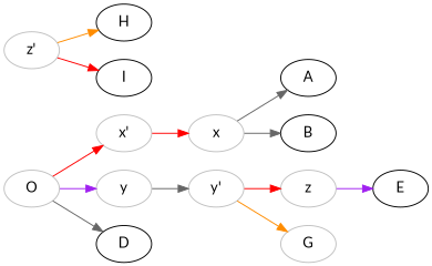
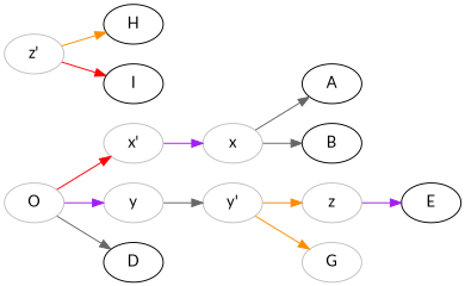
  digraph {
    fontname=Lato
    rankdir=LR
    node [color=grey fontname=Lato]
    edge [color=gray40 fontname=Lato]
    O
    n2 [label="x'"]
    y
    D [color=""]
    x
    n6 [label="y'"]
    A [color=""]
    B [color=""]
    z
    G
    n11 [label="z'"]
    H [color=""]
    I [color=""]
    E [color=""]
    O -> n2 [color=red]
    O -> y [color=purple]
    O -> D
-   n2 -> x [color=red]
+   n2 -> x [color=purple]
    y -> n6
    x -> A
    x -> B
-   n6 -> z [color=red]
+   n6 -> z [color=darkorange]
    n6 -> G [color=darkorange]
    z -> E [color=purple]
    n11 -> H [color=darkorange]
    n11 -> I [color=red]
  }
